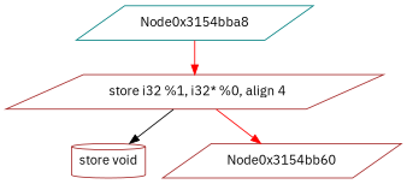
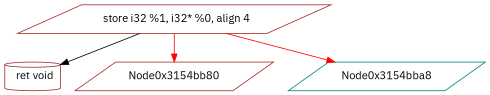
  digraph {
    fontname="IBM Plex Sans"
    node [color=brown fontname="IBM Plex Sans" shape=parallelogram]
    edge [fontname="IBM Plex Sans" color=red]
    n1 [label="  store i32 %1, i32* %0, align 4"]
-   n2 [label="store void" shape=cylinder]
-   Node0x3154bb80 [label=Node0x3154bb60]
+   n2 [label="  ret void" shape=cylinder]
+   Node0x3154bb80
    Node0x3154bba8 [color=teal]
    n1 -> n2 [color=""]
    n1 -> Node0x3154bb80
-   Node0x3154bba8 -> n1
+   n1 -> Node0x3154bba8
  }
